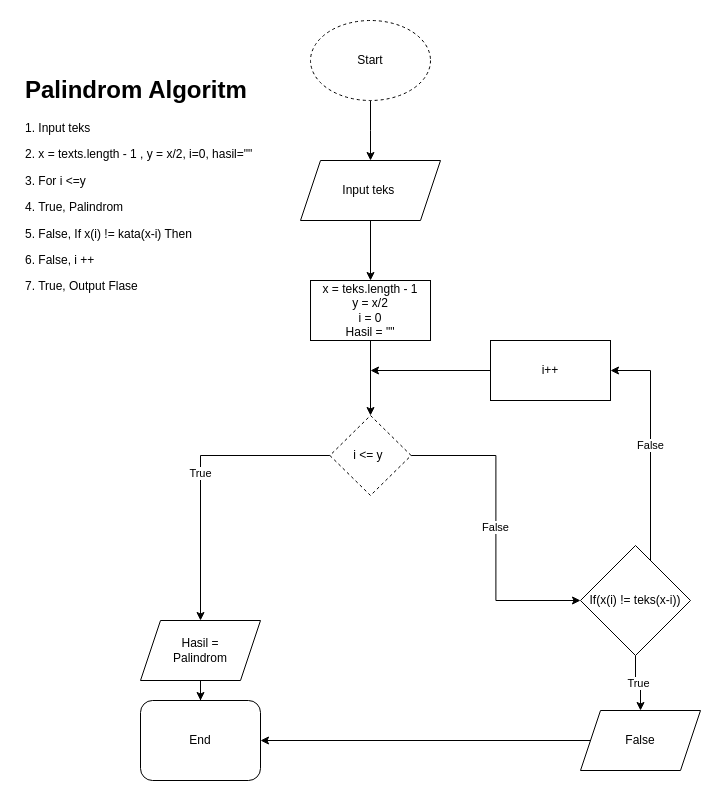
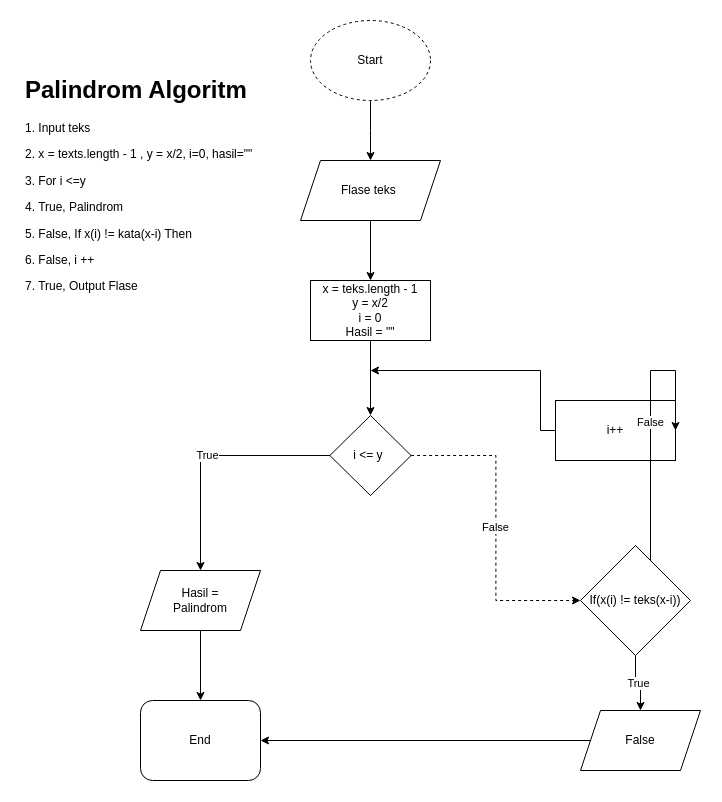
  <mxCell id="0" />
  <mxCell id="1" parent="0" />
  <mxCell id="2" value="" style="edgeStyle=orthogonalEdgeStyle;rounded=0;orthogonalLoop=1;jettySize=auto;html=1;" parent="1" source="3" edge="1"><mxGeometry relative="1" as="geometry"><mxPoint x="370.01" y="160" as="targetPoint" /></mxGeometry></mxCell>
  <mxCell id="3" value="Start" style="ellipse;whiteSpace=wrap;html=1;dashed=1;" parent="1" vertex="1"><mxGeometry x="310.01" y="20" width="120" height="80" as="geometry" /></mxCell>
  <mxCell id="4" value="End" style="whiteSpace=wrap;html=1;rounded=1;" parent="1" vertex="1"><mxGeometry x="140" y="700" width="120" height="80" as="geometry" /></mxCell>
  <mxCell id="5" value="" style="edgeStyle=orthogonalEdgeStyle;rounded=0;orthogonalLoop=1;jettySize=auto;html=1;" parent="1" source="6" target="8" edge="1"><mxGeometry relative="1" as="geometry" /></mxCell>
- <mxCell id="6" value="Input teks&amp;nbsp;" style="shape=parallelogram;perimeter=parallelogramPerimeter;whiteSpace=wrap;html=1;fixedSize=1;" parent="1" vertex="1"><mxGeometry x="300.01" y="160" width="140" height="60" as="geometry" /></mxCell>
+ <mxCell id="6" value="Flase teks&amp;nbsp;" style="shape=parallelogram;perimeter=parallelogramPerimeter;whiteSpace=wrap;html=1;fixedSize=1;" parent="1" vertex="1"><mxGeometry x="300.01" y="160" width="140" height="60" as="geometry" /></mxCell>
  <mxCell id="7" value="" style="edgeStyle=orthogonalEdgeStyle;rounded=0;orthogonalLoop=1;jettySize=auto;html=1;" parent="1" source="8" target="11" edge="1"><mxGeometry relative="1" as="geometry" /></mxCell>
  <mxCell id="8" value="x = teks.length - 1&lt;br&gt;y = x/2&lt;br&gt;i = 0&lt;br&gt;Hasil = &quot;&quot;" style="rounded=0;whiteSpace=wrap;html=1;" parent="1" vertex="1"><mxGeometry x="310.01" y="280" width="120" height="60" as="geometry" /></mxCell>
  <mxCell id="9" value="True" style="edgeStyle=orthogonalEdgeStyle;rounded=0;orthogonalLoop=1;jettySize=auto;html=1;entryX=0.5;entryY=0;entryDx=0;entryDy=0;" parent="1" source="11" target="20" edge="1"><mxGeometry relative="1" as="geometry" /></mxCell>
- <mxCell id="10" value="False" style="edgeStyle=orthogonalEdgeStyle;rounded=0;orthogonalLoop=1;jettySize=auto;html=1;entryX=0;entryY=0.5;entryDx=0;entryDy=0;" parent="1" source="11" target="18" edge="1"><mxGeometry relative="1" as="geometry" /></mxCell>
- <mxCell id="11" value="i &amp;lt;= y&amp;nbsp;" style="rhombus;whiteSpace=wrap;html=1;dashed=1;" parent="1" vertex="1"><mxGeometry x="329.38" y="415" width="81.25" height="80" as="geometry" /></mxCell>
+ <mxCell id="10" value="False" style="edgeStyle=orthogonalEdgeStyle;rounded=0;orthogonalLoop=1;jettySize=auto;html=1;entryX=0;entryY=0.5;entryDx=0;entryDy=0;dashed=1;" parent="1" source="11" target="18" edge="1"><mxGeometry relative="1" as="geometry" /></mxCell>
+ <mxCell id="11" value="i &amp;lt;= y&amp;nbsp;" style="rhombus;whiteSpace=wrap;html=1;" parent="1" vertex="1"><mxGeometry x="329.38" y="415" width="81.25" height="80" as="geometry" /></mxCell>
  <mxCell id="12" style="edgeStyle=orthogonalEdgeStyle;rounded=0;orthogonalLoop=1;jettySize=auto;html=1;" parent="1" source="13" edge="1"><mxGeometry relative="1" as="geometry"><mxPoint x="370" y="370" as="targetPoint" /><Array as="points"><mxPoint x="540" y="370" /></Array></mxGeometry></mxCell>
- <mxCell id="13" value="i++" style="rounded=0;whiteSpace=wrap;html=1;" parent="1" vertex="1"><mxGeometry x="490" y="340" width="120" height="60" as="geometry" /></mxCell>
+ <mxCell id="13" value="i++" style="rounded=0;whiteSpace=wrap;html=1;" parent="1" vertex="1"><mxGeometry x="555" y="400" width="120" height="60" as="geometry" /></mxCell>
  <mxCell id="14" style="edgeStyle=orthogonalEdgeStyle;rounded=0;orthogonalLoop=1;jettySize=auto;html=1;entryX=1;entryY=0.5;entryDx=0;entryDy=0;" parent="1" source="15" target="4" edge="1"><mxGeometry relative="1" as="geometry" /></mxCell>
  <mxCell id="15" value="False" style="shape=parallelogram;perimeter=parallelogramPerimeter;whiteSpace=wrap;html=1;fixedSize=1;" parent="1" vertex="1"><mxGeometry x="580" y="710" width="120" height="60" as="geometry" /></mxCell>
  <mxCell id="16" value="False" style="edgeStyle=orthogonalEdgeStyle;rounded=0;orthogonalLoop=1;jettySize=auto;html=1;entryX=1;entryY=0.5;entryDx=0;entryDy=0;" parent="1" source="18" target="13" edge="1"><mxGeometry relative="1" as="geometry"><Array as="points"><mxPoint x="650" y="600" /><mxPoint x="650" y="370" /></Array></mxGeometry></mxCell>
  <mxCell id="17" value="True" style="edgeStyle=orthogonalEdgeStyle;rounded=0;orthogonalLoop=1;jettySize=auto;html=1;entryX=0.5;entryY=0;entryDx=0;entryDy=0;" parent="1" source="18" target="15" edge="1"><mxGeometry relative="1" as="geometry" /></mxCell>
  <mxCell id="18" value="If(x(i) != teks(x-i))" style="rhombus;whiteSpace=wrap;html=1;" parent="1" vertex="1"><mxGeometry x="580" y="545" width="110" height="110" as="geometry" /></mxCell>
  <mxCell id="19" value="" style="edgeStyle=orthogonalEdgeStyle;rounded=0;orthogonalLoop=1;jettySize=auto;html=1;" parent="1" source="20" target="4" edge="1"><mxGeometry relative="1" as="geometry" /></mxCell>
- <mxCell id="20" value="Hasil =&lt;br&gt;Palindrom" style="shape=parallelogram;perimeter=parallelogramPerimeter;whiteSpace=wrap;html=1;fixedSize=1;" parent="1" vertex="1"><mxGeometry x="140" y="620" width="120" height="60" as="geometry" /></mxCell>
+ <mxCell id="20" value="Hasil =&lt;br&gt;Palindrom" style="shape=parallelogram;perimeter=parallelogramPerimeter;whiteSpace=wrap;html=1;fixedSize=1;" parent="1" vertex="1"><mxGeometry x="140" y="570" width="120" height="60" as="geometry" /></mxCell>
  <mxCell id="21" value="&lt;h1&gt;Palindrom Algoritm&lt;/h1&gt;&lt;p&gt;1. Input teks&lt;/p&gt;&lt;p&gt;2. x = texts.length - 1 , y = x/2, i=0, hasil=&quot;&quot;&lt;/p&gt;&lt;p&gt;&lt;span style=&quot;background-color: initial;&quot;&gt;3. For i &amp;lt;=y&amp;nbsp;&lt;/span&gt;&lt;/p&gt;&lt;p&gt;&lt;span style=&quot;background-color: initial;&quot;&gt;4. True, Palindrom&lt;/span&gt;&lt;/p&gt;&lt;p&gt;5. False, If x(i) != kata(x-i) Then&amp;nbsp;&lt;/p&gt;&lt;p&gt;6. False, i ++&lt;/p&gt;&lt;p&gt;7. True, Output Flase&lt;/p&gt;" style="text;html=1;strokeColor=none;fillColor=none;spacing=5;spacingTop=-20;whiteSpace=wrap;overflow=hidden;rounded=0;" parent="1" vertex="1"><mxGeometry x="20" y="70" width="270" height="310" as="geometry" /></mxCell>
